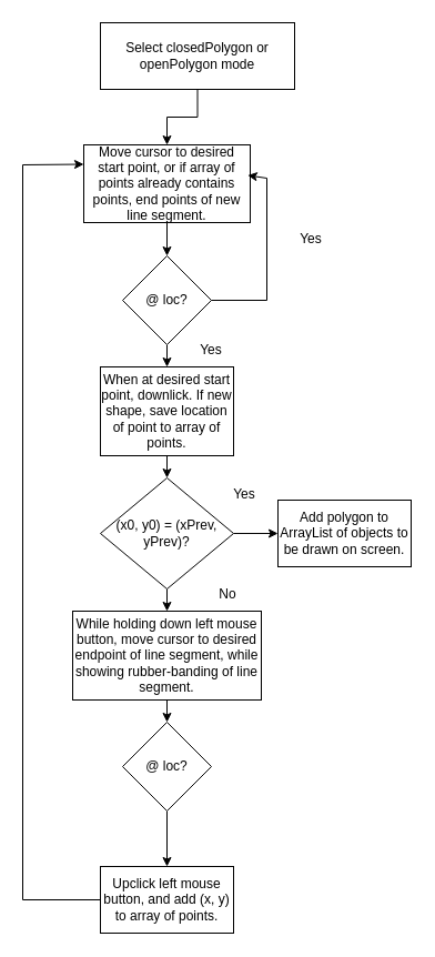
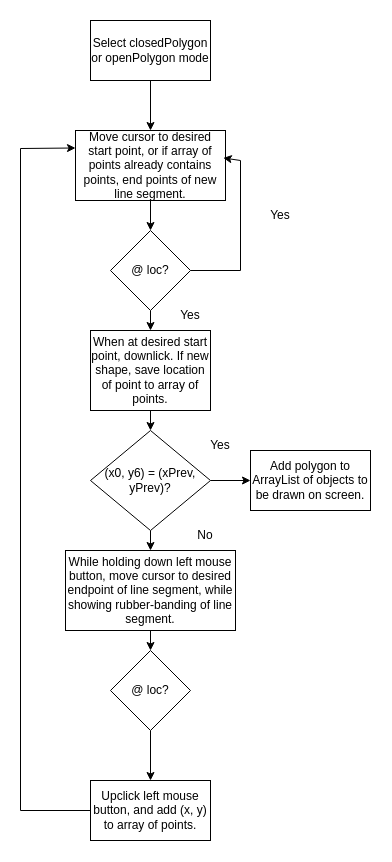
  <mxCell id="0" />
  <mxCell id="1" parent="0" />
  <mxCell id="2" style="edgeStyle=orthogonalEdgeStyle;rounded=0;orthogonalLoop=1;jettySize=auto;html=1;exitX=0.5;exitY=1;exitDx=0;exitDy=0;entryX=0.5;entryY=0;entryDx=0;entryDy=0;" edge="1" parent="1" source="3" target="6"><mxGeometry relative="1" as="geometry" /></mxCell>
- <mxCell id="3" value="Select closedPolygon or openPolygon mode" style="rounded=0;whiteSpace=wrap;html=1;" vertex="1" parent="1"><mxGeometry x="90" y="20" width="175" height="60" as="geometry" /></mxCell>
+ <mxCell id="3" value="Select closedPolygon or openPolygon mode" style="rounded=0;whiteSpace=wrap;html=1;" vertex="1" parent="1"><mxGeometry x="90" y="20" width="120" height="60" as="geometry" /></mxCell>
  <mxCell id="4" value="Upclick left mouse button, and add (x, y) to array of points." style="rounded=0;whiteSpace=wrap;html=1;" vertex="1" parent="1"><mxGeometry x="90" y="780" width="120" height="60" as="geometry" /></mxCell>
  <mxCell id="5" style="edgeStyle=orthogonalEdgeStyle;rounded=0;orthogonalLoop=1;jettySize=auto;html=1;exitX=0.5;exitY=1;exitDx=0;exitDy=0;" edge="1" parent="1" source="6" target="12"><mxGeometry relative="1" as="geometry" /></mxCell>
  <mxCell id="6" value="Move cursor to desired start point, or if array of points already contains points, end points of new line segment." style="rounded=0;whiteSpace=wrap;html=1;" vertex="1" parent="1"><mxGeometry x="75" y="130" width="150" height="70" as="geometry" /></mxCell>
  <mxCell id="7" style="edgeStyle=orthogonalEdgeStyle;rounded=0;orthogonalLoop=1;jettySize=auto;html=1;exitX=0.5;exitY=1;exitDx=0;exitDy=0;entryX=0.5;entryY=0;entryDx=0;entryDy=0;" edge="1" parent="1" source="8" target="15"><mxGeometry relative="1" as="geometry" /></mxCell>
  <mxCell id="8" value="When at desired start point, downlick. If new shape, save location of point to array of points." style="rounded=0;whiteSpace=wrap;html=1;" vertex="1" parent="1"><mxGeometry x="90" y="330" width="120" height="80" as="geometry" /></mxCell>
  <mxCell id="9" style="edgeStyle=orthogonalEdgeStyle;rounded=0;orthogonalLoop=1;jettySize=auto;html=1;exitX=0.5;exitY=1;exitDx=0;exitDy=0;entryX=0.5;entryY=0;entryDx=0;entryDy=0;" edge="1" parent="1" source="10" target="17"><mxGeometry relative="1" as="geometry" /></mxCell>
  <mxCell id="10" value="While holding down left mouse button, move cursor to desired endpoint of line segment, while showing rubber-banding of line segment." style="rounded=0;whiteSpace=wrap;html=1;" vertex="1" parent="1"><mxGeometry x="65" y="550" width="170" height="80" as="geometry" /></mxCell>
  <mxCell id="11" style="edgeStyle=orthogonalEdgeStyle;rounded=0;orthogonalLoop=1;jettySize=auto;html=1;exitX=0.5;exitY=1;exitDx=0;exitDy=0;entryX=0.5;entryY=0;entryDx=0;entryDy=0;" edge="1" parent="1" source="12" target="8"><mxGeometry relative="1" as="geometry" /></mxCell>
  <mxCell id="12" value="@ loc?" style="rhombus;whiteSpace=wrap;html=1;" vertex="1" parent="1"><mxGeometry x="110" y="230" width="80" height="80" as="geometry" /></mxCell>
  <mxCell id="13" style="edgeStyle=orthogonalEdgeStyle;rounded=0;orthogonalLoop=1;jettySize=auto;html=1;exitX=0.5;exitY=1;exitDx=0;exitDy=0;entryX=0.5;entryY=0;entryDx=0;entryDy=0;" edge="1" parent="1" source="15" target="10"><mxGeometry relative="1" as="geometry" /></mxCell>
  <mxCell id="14" value="" style="edgeStyle=orthogonalEdgeStyle;rounded=0;orthogonalLoop=1;jettySize=auto;html=1;" edge="1" parent="1" source="15" target="18"><mxGeometry relative="1" as="geometry" /></mxCell>
- <mxCell id="15" value="(x0, y0) = (xPrev, yPrev)?" style="rhombus;whiteSpace=wrap;html=1;" vertex="1" parent="1"><mxGeometry x="90" y="430" width="120" height="100" as="geometry" /></mxCell>
+ <mxCell id="15" value="(x0, y6) = (xPrev, yPrev)?" style="rhombus;whiteSpace=wrap;html=1;" vertex="1" parent="1"><mxGeometry x="90" y="430" width="120" height="100" as="geometry" /></mxCell>
  <mxCell id="16" style="edgeStyle=orthogonalEdgeStyle;rounded=0;orthogonalLoop=1;jettySize=auto;html=1;exitX=0.5;exitY=1;exitDx=0;exitDy=0;" edge="1" parent="1" source="17" target="4"><mxGeometry relative="1" as="geometry" /></mxCell>
  <mxCell id="17" value="@ loc?" style="rhombus;whiteSpace=wrap;html=1;" vertex="1" parent="1"><mxGeometry x="110" y="650" width="80" height="80" as="geometry" /></mxCell>
  <mxCell id="18" value="Add polygon to ArrayList of objects to be drawn on screen." style="rounded=0;whiteSpace=wrap;html=1;" vertex="1" parent="1"><mxGeometry x="250" y="450" width="120" height="60" as="geometry" /></mxCell>
  <mxCell id="19" value="Yes" style="text;html=1;strokeColor=none;fillColor=none;align=center;verticalAlign=middle;whiteSpace=wrap;rounded=0;" vertex="1" parent="1"><mxGeometry x="190" y="430" width="60" height="30" as="geometry" /></mxCell>
  <mxCell id="20" value="No" style="text;html=1;strokeColor=none;fillColor=none;align=center;verticalAlign=middle;whiteSpace=wrap;rounded=0;" vertex="1" parent="1"><mxGeometry x="175" y="520" width="60" height="30" as="geometry" /></mxCell>
  <mxCell id="21" value="Yes" style="text;html=1;strokeColor=none;fillColor=none;align=center;verticalAlign=middle;whiteSpace=wrap;rounded=0;" vertex="1" parent="1"><mxGeometry x="160" y="300" width="60" height="30" as="geometry" /></mxCell>
  <mxCell id="22" value="Yes" style="text;html=1;strokeColor=none;fillColor=none;align=center;verticalAlign=middle;whiteSpace=wrap;rounded=0;" vertex="1" parent="1"><mxGeometry x="250" y="200" width="60" height="30" as="geometry" /></mxCell>
  <mxCell id="23" value="" style="endArrow=classic;html=1;rounded=0;exitX=0;exitY=0.5;exitDx=0;exitDy=0;entryX=0;entryY=0.25;entryDx=0;entryDy=0;" edge="1" parent="1" source="4" target="6"><mxGeometry width="50" height="50" relative="1" as="geometry"><mxPoint x="-20" y="790" as="sourcePoint" /><mxPoint x="30" y="740" as="targetPoint" /><Array as="points"><mxPoint x="20" y="810" /><mxPoint x="20" y="148" /></Array></mxGeometry></mxCell>
  <mxCell id="24" value="" style="endArrow=classic;html=1;rounded=0;entryX=0.985;entryY=0.392;entryDx=0;entryDy=0;entryPerimeter=0;" edge="1" parent="1" target="6"><mxGeometry width="50" height="50" relative="1" as="geometry"><mxPoint x="190" y="270" as="sourcePoint" /><mxPoint x="240" y="220" as="targetPoint" /><Array as="points"><mxPoint x="240" y="270" /><mxPoint x="240" y="160" /></Array></mxGeometry></mxCell>
